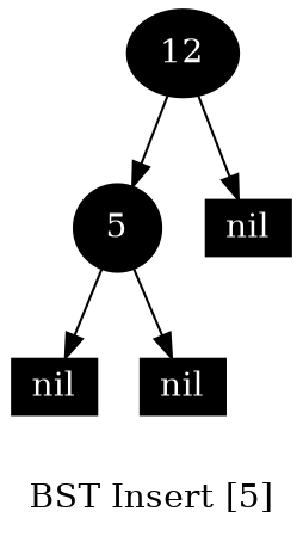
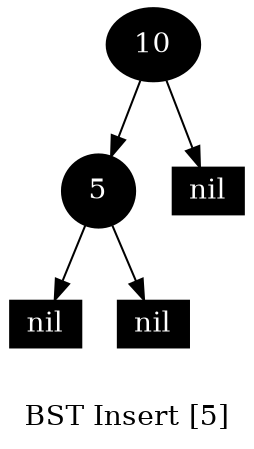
  digraph {
    label="BST Insert [5]"
    node [fillcolor=black fontcolor=white style=filled shape=box]
-   10 [width=0.5 label=12 shape=""]
+   10 [width=0.5 shape=""]
    5 [width=0.5 shape=""]
    n3 [height=0.2 label=nil width=0.3]
    n4 [height=0.2 label=nil width=0.3]
    n5 [height=0.2 label=nil width=0.3]
    10 -> 5
    10 -> n3
    5 -> n4
    5 -> n5
  }
